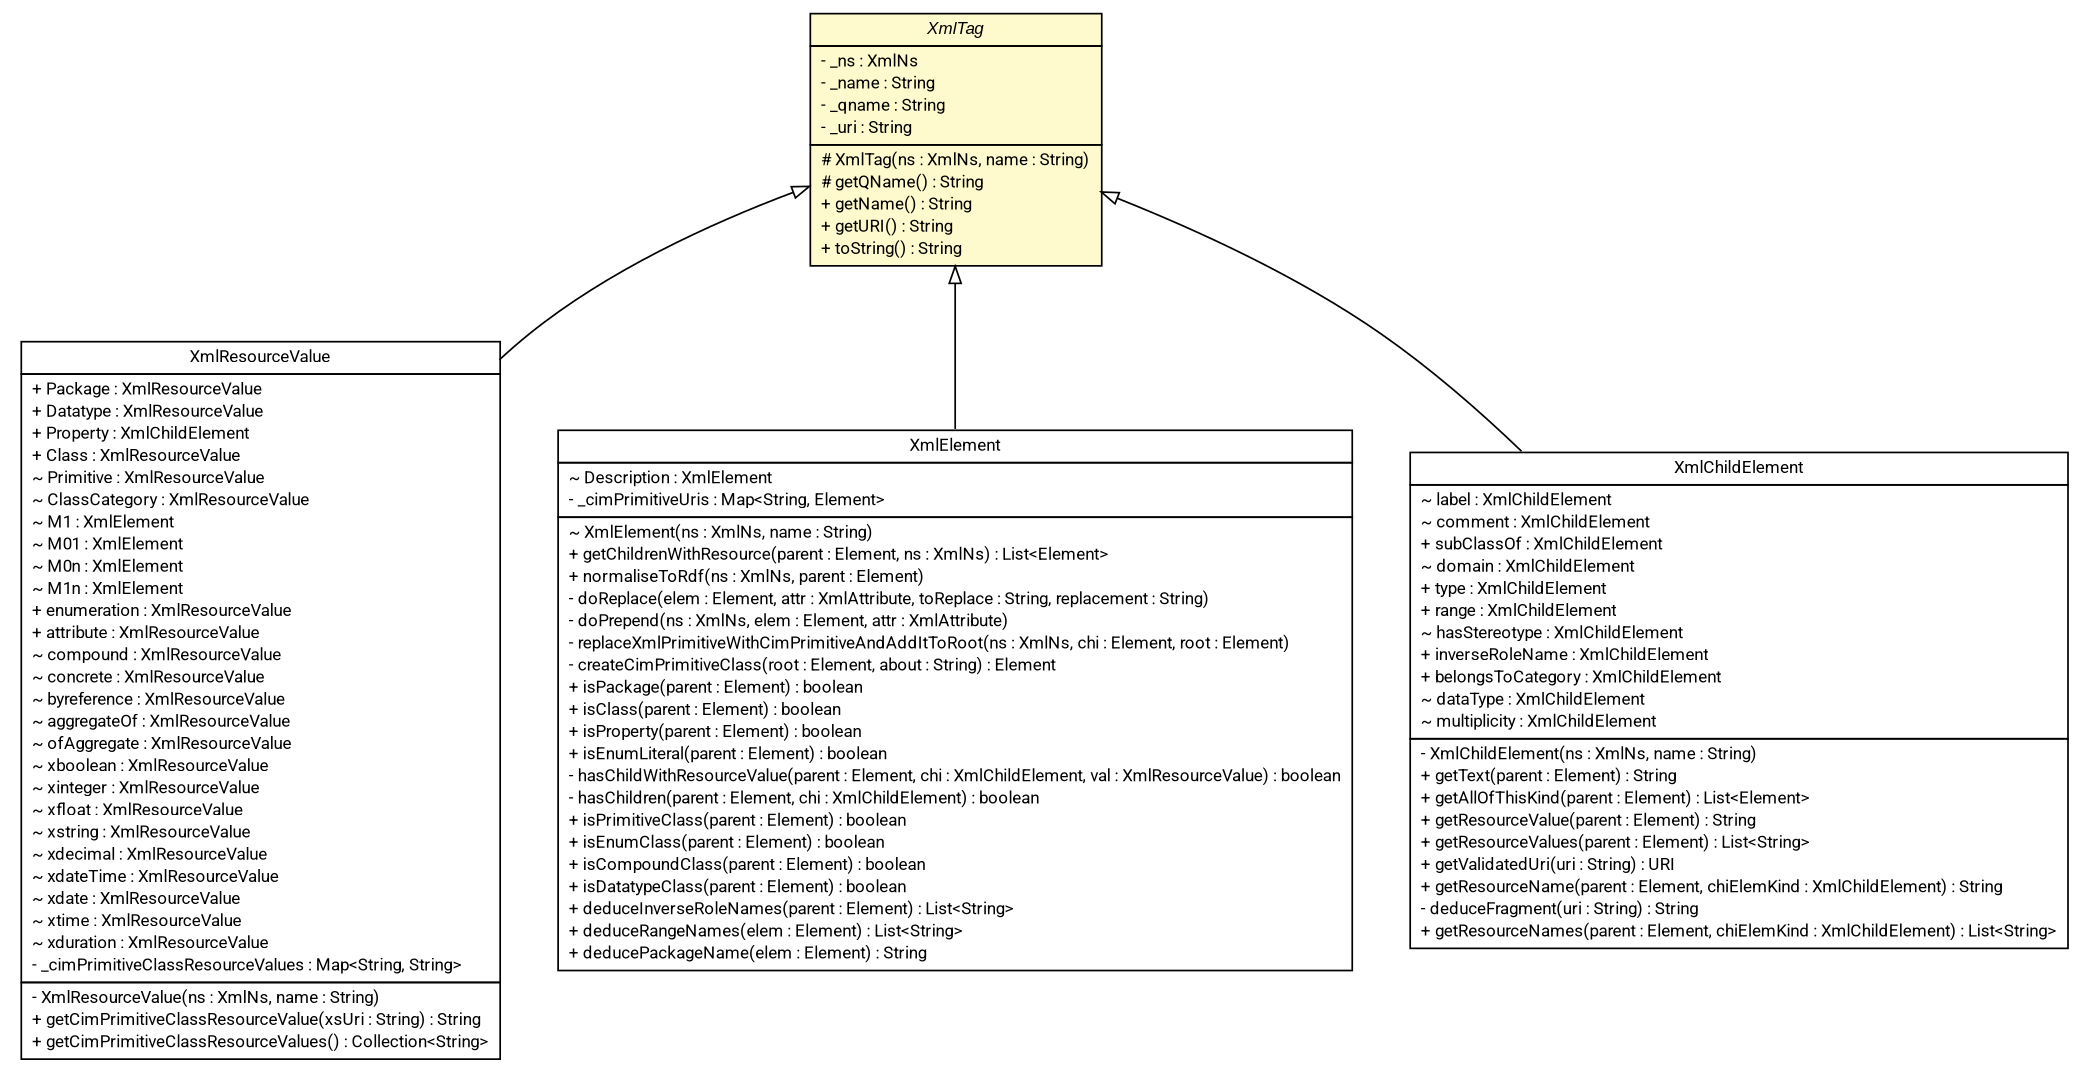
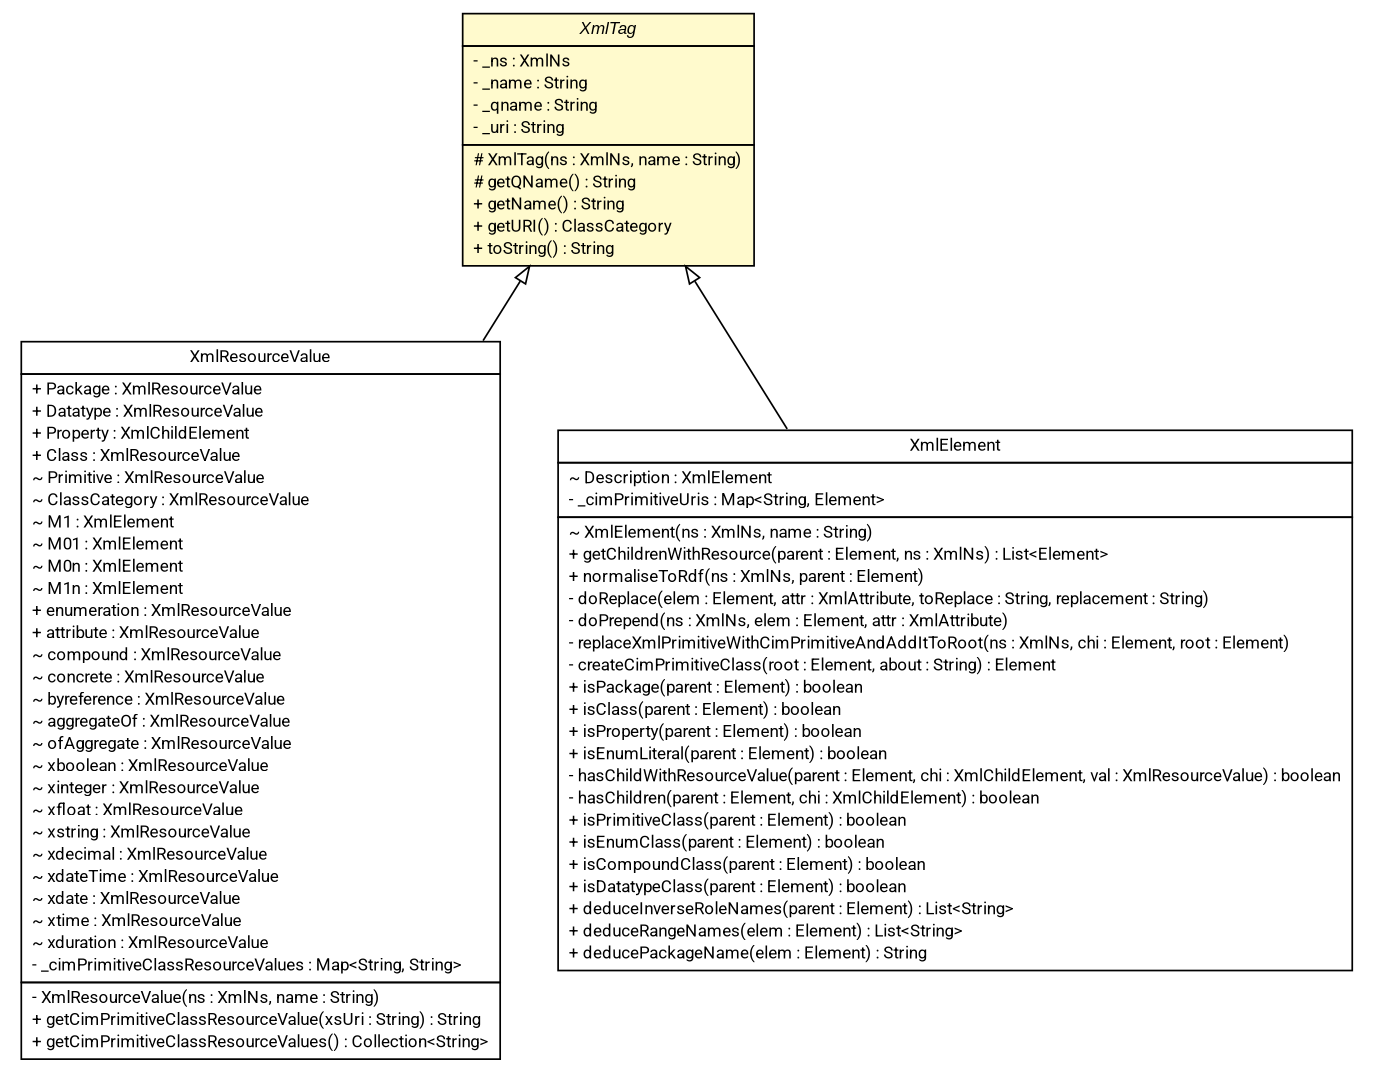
  digraph {
    fontname=Roboto
    nodesep=0.25
    ranksep=0.5
    node [fontcolor=black fontname=Roboto fontsize=10.0 shape=plaintext]
    edge [arrowtail=empty dir=back fontname=Roboto fontsize=10 headport=p labelfontname=arial labelfontsize=10 tailport=p]
-   n1 [label=<<table title="org.tanjakostic.jcleancim.experimental.builder.rdfs.XmlTag" border="0" cellborder="1" cellspacing="0" cellpadding="2" port="p" bgcolor="lemonChiffon" href="./XmlTag.html"> 		<tr><td><table border="0" cellspacing="0" cellpadding="1"> <tr><td align="center" balign="center"><font face="Arial Italic"> XmlTag </font></td></tr> 		</table></td></tr> 		<tr><td><table border="0" cellspacing="0" cellpadding="1"> <tr><td align="left" balign="left"> - _ns : XmlNs </td></tr> <tr><td align="left" balign="left"> - _name : String </td></tr> <tr><td align="left" balign="left"> - _qname : String </td></tr> <tr><td align="left" balign="left"> - _uri : String </td></tr> 		</table></td></tr> 		<tr><td><table border="0" cellspacing="0" cellpadding="1"> <tr><td align="left" balign="left"> # XmlTag(ns : XmlNs, name : String) </td></tr> <tr><td align="left" balign="left"> # getQName() : String </td></tr> <tr><td align="left" balign="left"> + getName() : String </td></tr> <tr><td align="left" balign="left"> + getURI() : String </td></tr> <tr><td align="left" balign="left"> + toString() : String </td></tr> 		</table></td></tr> 		</table>>]
+   n1 [label=<<table title="org.tanjakostic.jcleancim.experimental.builder.rdfs.XmlTag" border="0" cellborder="1" cellspacing="0" cellpadding="2" port="p" bgcolor="lemonChiffon" href="./XmlTag.html"> 		<tr><td><table border="0" cellspacing="0" cellpadding="1"> <tr><td align="center" balign="center"><font face="Arial Italic"> XmlTag </font></td></tr> 		</table></td></tr> 		<tr><td><table border="0" cellspacing="0" cellpadding="1"> <tr><td align="left" balign="left"> - _ns : XmlNs </td></tr> <tr><td align="left" balign="left"> - _name : String </td></tr> <tr><td align="left" balign="left"> - _qname : String </td></tr> <tr><td align="left" balign="left"> - _uri : String </td></tr> 		</table></td></tr> 		<tr><td><table border="0" cellspacing="0" cellpadding="1"> <tr><td align="left" balign="left"> # XmlTag(ns : XmlNs, name : String) </td></tr> <tr><td align="left" balign="left"> # getQName() : String </td></tr> <tr><td align="left" balign="left"> + getName() : String </td></tr> <tr><td align="left" balign="left"> + getURI() : ClassCategory </td></tr> <tr><td align="left" balign="left"> + toString() : String </td></tr> 		</table></td></tr> 		</table>>]
    n2 [label=<<table title="org.tanjakostic.jcleancim.experimental.builder.rdfs.XmlResourceValue" border="0" cellborder="1" cellspacing="0" cellpadding="2" port="p" href="./XmlResourceValue.html"> 		<tr><td><table border="0" cellspacing="0" cellpadding="1"> <tr><td align="center" balign="center"> XmlResourceValue </td></tr> 		</table></td></tr> 		<tr><td><table border="0" cellspacing="0" cellpadding="1"> <tr><td align="left" balign="left"> + Package : XmlResourceValue </td></tr> <tr><td align="left" balign="left"> + Datatype : XmlResourceValue </td></tr> <tr><td align="left" balign="left"> + Property : XmlChildElement </td></tr> <tr><td align="left" balign="left"> + Class : XmlResourceValue </td></tr> <tr><td align="left" balign="left"> ~ Primitive : XmlResourceValue </td></tr> <tr><td align="left" balign="left"> ~ ClassCategory : XmlResourceValue </td></tr> <tr><td align="left" balign="left"> ~ M1 : XmlElement </td></tr> <tr><td align="left" balign="left"> ~ M01 : XmlElement </td></tr> <tr><td align="left" balign="left"> ~ M0n : XmlElement </td></tr> <tr><td align="left" balign="left"> ~ M1n : XmlElement </td></tr> <tr><td align="left" balign="left"> + enumeration : XmlResourceValue </td></tr> <tr><td align="left" balign="left"> + attribute : XmlResourceValue </td></tr> <tr><td align="left" balign="left"> ~ compound : XmlResourceValue </td></tr> <tr><td align="left" balign="left"> ~ concrete : XmlResourceValue </td></tr> <tr><td align="left" balign="left"> ~ byreference : XmlResourceValue </td></tr> <tr><td align="left" balign="left"> ~ aggregateOf : XmlResourceValue </td></tr> <tr><td align="left" balign="left"> ~ ofAggregate : XmlResourceValue </td></tr> <tr><td align="left" balign="left"> ~ xboolean : XmlResourceValue </td></tr> <tr><td align="left" balign="left"> ~ xinteger : XmlResourceValue </td></tr> <tr><td align="left" balign="left"> ~ xfloat : XmlResourceValue </td></tr> <tr><td align="left" balign="left"> ~ xstring : XmlResourceValue </td></tr> <tr><td align="left" balign="left"> ~ xdecimal : XmlResourceValue </td></tr> <tr><td align="left" balign="left"> ~ xdateTime : XmlResourceValue </td></tr> <tr><td align="left" balign="left"> ~ xdate : XmlResourceValue </td></tr> <tr><td align="left" balign="left"> ~ xtime : XmlResourceValue </td></tr> <tr><td align="left" balign="left"> ~ xduration : XmlResourceValue </td></tr> <tr><td align="left" balign="left"> - _cimPrimitiveClassResourceValues : Map&lt;String, String&gt; </td></tr> 		</table></td></tr> 		<tr><td><table border="0" cellspacing="0" cellpadding="1"> <tr><td align="left" balign="left"> - XmlResourceValue(ns : XmlNs, name : String) </td></tr> <tr><td align="left" balign="left"> + getCimPrimitiveClassResourceValue(xsUri : String) : String </td></tr> <tr><td align="left" balign="left"> + getCimPrimitiveClassResourceValues() : Collection&lt;String&gt; </td></tr> 		</table></td></tr> 		</table>>]
    n3 [label=<<table title="org.tanjakostic.jcleancim.experimental.builder.rdfs.XmlElement" border="0" cellborder="1" cellspacing="0" cellpadding="2" port="p" href="./XmlElement.html"> 		<tr><td><table border="0" cellspacing="0" cellpadding="1"> <tr><td align="center" balign="center"> XmlElement </td></tr> 		</table></td></tr> 		<tr><td><table border="0" cellspacing="0" cellpadding="1"> <tr><td align="left" balign="left"> ~ Description : XmlElement </td></tr> <tr><td align="left" balign="left"> - _cimPrimitiveUris : Map&lt;String, Element&gt; </td></tr> 		</table></td></tr> 		<tr><td><table border="0" cellspacing="0" cellpadding="1"> <tr><td align="left" balign="left"> ~ XmlElement(ns : XmlNs, name : String) </td></tr> <tr><td align="left" balign="left"> + getChildrenWithResource(parent : Element, ns : XmlNs) : List&lt;Element&gt; </td></tr> <tr><td align="left" balign="left"> + normaliseToRdf(ns : XmlNs, parent : Element) </td></tr> <tr><td align="left" balign="left"> - doReplace(elem : Element, attr : XmlAttribute, toReplace : String, replacement : String) </td></tr> <tr><td align="left" balign="left"> - doPrepend(ns : XmlNs, elem : Element, attr : XmlAttribute) </td></tr> <tr><td align="left" balign="left"> - replaceXmlPrimitiveWithCimPrimitiveAndAddItToRoot(ns : XmlNs, chi : Element, root : Element) </td></tr> <tr><td align="left" balign="left"> - createCimPrimitiveClass(root : Element, about : String) : Element </td></tr> <tr><td align="left" balign="left"> + isPackage(parent : Element) : boolean </td></tr> <tr><td align="left" balign="left"> + isClass(parent : Element) : boolean </td></tr> <tr><td align="left" balign="left"> + isProperty(parent : Element) : boolean </td></tr> <tr><td align="left" balign="left"> + isEnumLiteral(parent : Element) : boolean </td></tr> <tr><td align="left" balign="left"> - hasChildWithResourceValue(parent : Element, chi : XmlChildElement, val : XmlResourceValue) : boolean </td></tr> <tr><td align="left" balign="left"> - hasChildren(parent : Element, chi : XmlChildElement) : boolean </td></tr> <tr><td align="left" balign="left"> + isPrimitiveClass(parent : Element) : boolean </td></tr> <tr><td align="left" balign="left"> + isEnumClass(parent : Element) : boolean </td></tr> <tr><td align="left" balign="left"> + isCompoundClass(parent : Element) : boolean </td></tr> <tr><td align="left" balign="left"> + isDatatypeClass(parent : Element) : boolean </td></tr> <tr><td align="left" balign="left"> + deduceInverseRoleNames(parent : Element) : List&lt;String&gt; </td></tr> <tr><td align="left" balign="left"> + deduceRangeNames(elem : Element) : List&lt;String&gt; </td></tr> <tr><td align="left" balign="left"> + deducePackageName(elem : Element) : String </td></tr> 		</table></td></tr> 		</table>>]
-   n4 [label=<<table title="org.tanjakostic.jcleancim.experimental.builder.rdfs.XmlChildElement" border="0" cellborder="1" cellspacing="0" cellpadding="2" port="p" href="./XmlChildElement.html"> 		<tr><td><table border="0" cellspacing="0" cellpadding="1"> <tr><td align="center" balign="center"> XmlChildElement </td></tr> 		</table></td></tr> 		<tr><td><table border="0" cellspacing="0" cellpadding="1"> <tr><td align="left" balign="left"> ~ label : XmlChildElement </td></tr> <tr><td align="left" balign="left"> ~ comment : XmlChildElement </td></tr> <tr><td align="left" balign="left"> + subClassOf : XmlChildElement </td></tr> <tr><td align="left" balign="left"> ~ domain : XmlChildElement </td></tr> <tr><td align="left" balign="left"> + type : XmlChildElement </td></tr> <tr><td align="left" balign="left"> + range : XmlChildElement </td></tr> <tr><td align="left" balign="left"> ~ hasStereotype : XmlChildElement </td></tr> <tr><td align="left" balign="left"> + inverseRoleName : XmlChildElement </td></tr> <tr><td align="left" balign="left"> + belongsToCategory : XmlChildElement </td></tr> <tr><td align="left" balign="left"> ~ dataType : XmlChildElement </td></tr> <tr><td align="left" balign="left"> ~ multiplicity : XmlChildElement </td></tr> 		</table></td></tr> 		<tr><td><table border="0" cellspacing="0" cellpadding="1"> <tr><td align="left" balign="left"> - XmlChildElement(ns : XmlNs, name : String) </td></tr> <tr><td align="left" balign="left"> + getText(parent : Element) : String </td></tr> <tr><td align="left" balign="left"> + getAllOfThisKind(parent : Element) : List&lt;Element&gt; </td></tr> <tr><td align="left" balign="left"> + getResourceValue(parent : Element) : String </td></tr> <tr><td align="left" balign="left"> + getResourceValues(parent : Element) : List&lt;String&gt; </td></tr> <tr><td align="left" balign="left"> + getValidatedUri(uri : String) : URI </td></tr> <tr><td align="left" balign="left"> + getResourceName(parent : Element, chiElemKind : XmlChildElement) : String </td></tr> <tr><td align="left" balign="left"> - deduceFragment(uri : String) : String </td></tr> <tr><td align="left" balign="left"> + getResourceNames(parent : Element, chiElemKind : XmlChildElement) : List&lt;String&gt; </td></tr> 		</table></td></tr> 		</table>>]
    n1 -> n2
    n1 -> n3
-   n1 -> n4
  }
